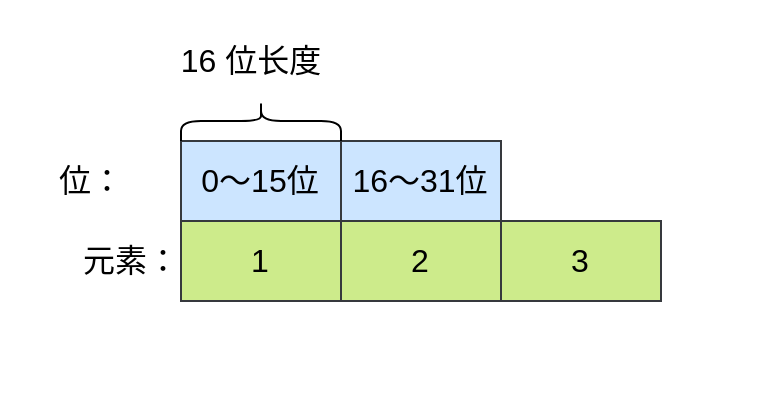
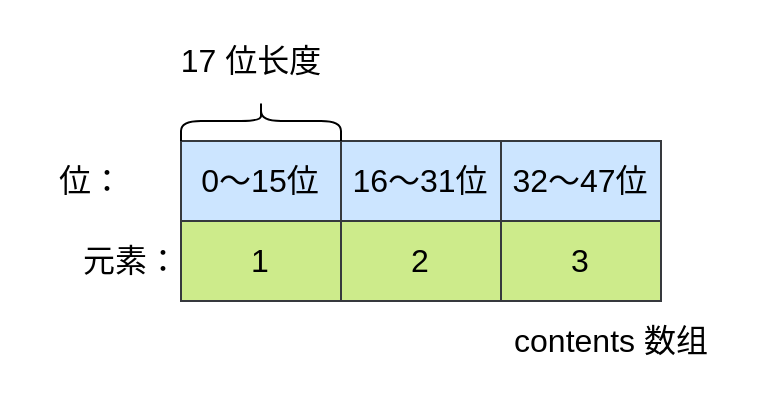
  <mxCell id="0" />
  <mxCell id="1" parent="0" />
  <mxCell id="2" value="0～15位" style="rounded=0;whiteSpace=wrap;html=1;fontSize=16;fillColor=#cce5ff;strokeColor=#36393d;" vertex="1" parent="1"><mxGeometry x="90" y="70" width="80" height="40" as="geometry" /></mxCell>
  <mxCell id="3" value="16～31位" style="rounded=0;whiteSpace=wrap;html=1;fontSize=16;fillColor=#cce5ff;strokeColor=#36393d;" vertex="1" parent="1"><mxGeometry x="170" y="70" width="80" height="40" as="geometry" /></mxCell>
+ <mxCell id="4" value="32～47位" style="rounded=0;whiteSpace=wrap;html=1;fontSize=16;fillColor=#cce5ff;strokeColor=#36393d;" vertex="1" parent="1"><mxGeometry x="250" y="70" width="80" height="40" as="geometry" /></mxCell>
  <mxCell id="5" value="" style="shape=curlyBracket;whiteSpace=wrap;html=1;rounded=1;rotation=90;fontSize=16;" vertex="1" parent="1"><mxGeometry x="120" y="20" width="20" height="80" as="geometry" /></mxCell>
- <mxCell id="6" value="16 位长度" style="text;html=1;align=center;verticalAlign=middle;resizable=0;points=[];autosize=1;fontSize=16;" vertex="1" parent="1"><mxGeometry x="80" y="20" width="90" height="20" as="geometry" /></mxCell>
+ <mxCell id="6" value="17 位长度" style="text;html=1;align=center;verticalAlign=middle;resizable=0;points=[];autosize=1;fontSize=16;" vertex="1" parent="1"><mxGeometry x="80" y="20" width="90" height="20" as="geometry" /></mxCell>
  <mxCell id="7" value="1" style="rounded=0;whiteSpace=wrap;html=1;fontSize=16;fillColor=#cdeb8b;strokeColor=#36393d;" vertex="1" parent="1"><mxGeometry x="90" y="110" width="80" height="40" as="geometry" /></mxCell>
  <mxCell id="8" value="2" style="rounded=0;whiteSpace=wrap;html=1;fontSize=16;fillColor=#cdeb8b;strokeColor=#36393d;" vertex="1" parent="1"><mxGeometry x="170" y="110" width="80" height="40" as="geometry" /></mxCell>
  <mxCell id="9" value="3" style="rounded=0;whiteSpace=wrap;html=1;fontSize=16;fillColor=#cdeb8b;strokeColor=#36393d;" vertex="1" parent="1"><mxGeometry x="250" y="110" width="80" height="40" as="geometry" /></mxCell>
+ <mxCell id="10" value="contents 数组" style="text;html=1;align=center;verticalAlign=middle;resizable=0;points=[];autosize=1;fontSize=16;" vertex="1" parent="1"><mxGeometry x="250" y="160" width="110" height="20" as="geometry" /></mxCell>
  <mxCell id="11" value="位：" style="text;html=1;align=center;verticalAlign=middle;resizable=0;points=[];autosize=1;fontSize=16;" vertex="1" parent="1"><mxGeometry x="20" y="80" width="50" height="20" as="geometry" /></mxCell>
  <mxCell id="12" value="元素：" style="text;html=1;align=center;verticalAlign=middle;resizable=0;points=[];autosize=1;fontSize=16;" vertex="1" parent="1"><mxGeometry x="35" y="120" width="60" height="20" as="geometry" /></mxCell>
